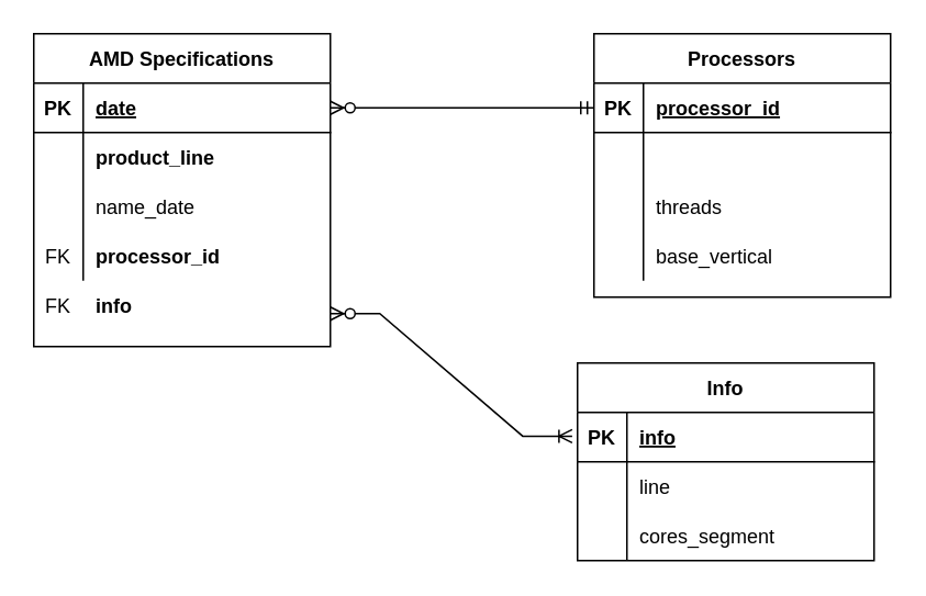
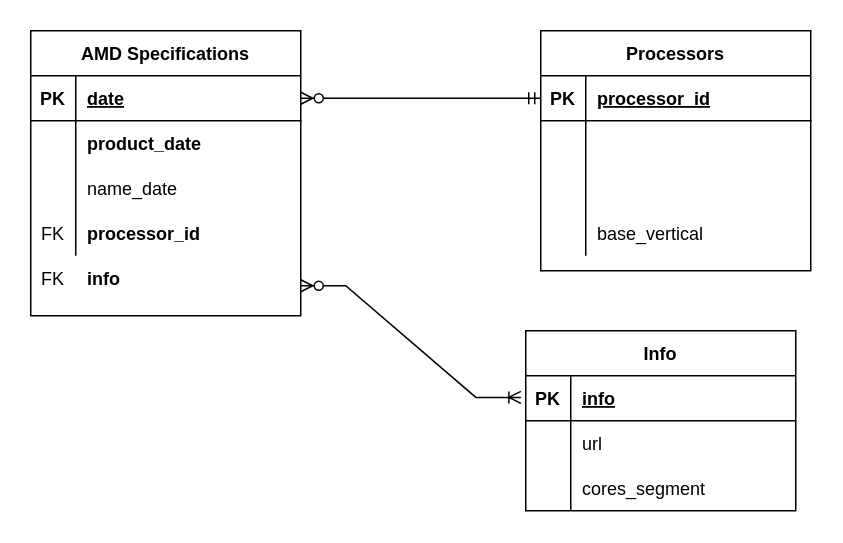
  <mxCell id="0" />
  <mxCell id="1" parent="0" />
  <mxCell id="2" value="Processors" style="shape=table;startSize=30;container=1;collapsible=1;childLayout=tableLayout;fixedRows=1;rowLines=0;fontStyle=1;align=center;resizeLast=1;" parent="1" vertex="1"><mxGeometry x="360" y="20" width="180" height="160" as="geometry" /></mxCell>
  <mxCell id="3" value="" style="shape=partialRectangle;collapsible=0;dropTarget=0;pointerEvents=0;fillColor=none;top=0;left=0;bottom=1;right=0;points=[[0,0.5],[1,0.5]];portConstraint=eastwest;" parent="2" vertex="1"><mxGeometry y="30" width="180" height="30" as="geometry" /></mxCell>
  <mxCell id="4" value="PK" style="shape=partialRectangle;connectable=0;fillColor=none;top=0;left=0;bottom=0;right=0;fontStyle=1;overflow=hidden;" parent="3" vertex="1"><mxGeometry width="30" height="30" as="geometry"><mxRectangle width="30" height="30" as="alternateBounds" /></mxGeometry></mxCell>
  <mxCell id="5" value="processor_id" style="shape=partialRectangle;connectable=0;fillColor=none;top=0;left=0;bottom=0;right=0;align=left;spacingLeft=6;fontStyle=5;overflow=hidden;" parent="3" vertex="1"><mxGeometry x="30" width="150" height="30" as="geometry"><mxRectangle width="150" height="30" as="alternateBounds" /></mxGeometry></mxCell>
  <mxCell id="6" value="" style="shape=partialRectangle;collapsible=0;dropTarget=0;pointerEvents=0;fillColor=none;top=0;left=0;bottom=0;right=0;points=[[0,0.5],[1,0.5]];portConstraint=eastwest;" parent="2" vertex="1"><mxGeometry y="60" width="180" height="30" as="geometry" /></mxCell>
  <mxCell id="7" value="" style="shape=partialRectangle;connectable=0;fillColor=none;top=0;left=0;bottom=0;right=0;editable=1;overflow=hidden;" parent="6" vertex="1"><mxGeometry width="30" height="30" as="geometry"><mxRectangle width="30" height="30" as="alternateBounds" /></mxGeometry></mxCell>
  <mxCell id="8" value="" style="shape=partialRectangle;collapsible=0;dropTarget=0;pointerEvents=0;fillColor=none;top=0;left=0;bottom=0;right=0;points=[[0,0.5],[1,0.5]];portConstraint=eastwest;" parent="2" vertex="1"><mxGeometry y="90" width="180" height="30" as="geometry" /></mxCell>
  <mxCell id="9" value="" style="shape=partialRectangle;connectable=0;fillColor=none;top=0;left=0;bottom=0;right=0;editable=1;overflow=hidden;" parent="8" vertex="1"><mxGeometry width="30" height="30" as="geometry"><mxRectangle width="30" height="30" as="alternateBounds" /></mxGeometry></mxCell>
- <mxCell id="10" value="threads" style="shape=partialRectangle;connectable=0;fillColor=none;top=0;left=0;bottom=0;right=0;align=left;spacingLeft=6;overflow=hidden;" parent="8" vertex="1"><mxGeometry x="30" width="150" height="30" as="geometry"><mxRectangle width="150" height="30" as="alternateBounds" /></mxGeometry></mxCell>
  <mxCell id="11" value="" style="shape=partialRectangle;collapsible=0;dropTarget=0;pointerEvents=0;fillColor=none;top=0;left=0;bottom=0;right=0;points=[[0,0.5],[1,0.5]];portConstraint=eastwest;" parent="2" vertex="1"><mxGeometry y="120" width="180" height="30" as="geometry" /></mxCell>
  <mxCell id="12" value="" style="shape=partialRectangle;connectable=0;fillColor=none;top=0;left=0;bottom=0;right=0;editable=1;overflow=hidden;" parent="11" vertex="1"><mxGeometry width="30" height="30" as="geometry"><mxRectangle width="30" height="30" as="alternateBounds" /></mxGeometry></mxCell>
  <mxCell id="13" value="base_vertical" style="shape=partialRectangle;connectable=0;fillColor=none;top=0;left=0;bottom=0;right=0;align=left;spacingLeft=6;overflow=hidden;" parent="11" vertex="1"><mxGeometry x="30" width="150" height="30" as="geometry"><mxRectangle width="150" height="30" as="alternateBounds" /></mxGeometry></mxCell>
  <mxCell id="14" value="AMD Specifications" style="shape=table;startSize=30;container=1;collapsible=1;childLayout=tableLayout;fixedRows=1;rowLines=0;fontStyle=1;align=center;resizeLast=1;" parent="1" vertex="1"><mxGeometry x="20" y="20" width="180" height="190" as="geometry" /></mxCell>
  <mxCell id="15" value="" style="shape=partialRectangle;collapsible=0;dropTarget=0;pointerEvents=0;fillColor=none;top=0;left=0;bottom=1;right=0;points=[[0,0.5],[1,0.5]];portConstraint=eastwest;" parent="14" vertex="1"><mxGeometry y="30" width="180" height="30" as="geometry" /></mxCell>
  <mxCell id="16" value="PK" style="shape=partialRectangle;connectable=0;fillColor=none;top=0;left=0;bottom=0;right=0;fontStyle=1;overflow=hidden;" parent="15" vertex="1"><mxGeometry width="30" height="30" as="geometry"><mxRectangle width="30" height="30" as="alternateBounds" /></mxGeometry></mxCell>
  <mxCell id="17" value="date" style="shape=partialRectangle;connectable=0;fillColor=none;top=0;left=0;bottom=0;right=0;align=left;spacingLeft=6;fontStyle=5;overflow=hidden;" parent="15" vertex="1"><mxGeometry x="30" width="150" height="30" as="geometry"><mxRectangle width="150" height="30" as="alternateBounds" /></mxGeometry></mxCell>
  <mxCell id="18" value="" style="shape=partialRectangle;collapsible=0;dropTarget=0;pointerEvents=0;fillColor=none;top=0;left=0;bottom=0;right=0;points=[[0,0.5],[1,0.5]];portConstraint=eastwest;" parent="14" vertex="1"><mxGeometry y="60" width="180" height="30" as="geometry" /></mxCell>
  <mxCell id="19" value="" style="shape=partialRectangle;connectable=0;fillColor=none;top=0;left=0;bottom=0;right=0;editable=1;overflow=hidden;" parent="18" vertex="1"><mxGeometry width="30" height="30" as="geometry"><mxRectangle width="30" height="30" as="alternateBounds" /></mxGeometry></mxCell>
- <mxCell id="20" value="product_line" style="shape=partialRectangle;connectable=0;fillColor=none;top=0;left=0;bottom=0;right=0;align=left;spacingLeft=6;overflow=hidden;fontStyle=1" parent="18" vertex="1"><mxGeometry x="30" width="150" height="30" as="geometry"><mxRectangle width="150" height="30" as="alternateBounds" /></mxGeometry></mxCell>
+ <mxCell id="20" value="product_date" style="shape=partialRectangle;connectable=0;fillColor=none;top=0;left=0;bottom=0;right=0;align=left;spacingLeft=6;overflow=hidden;fontStyle=1" parent="18" vertex="1"><mxGeometry x="30" width="150" height="30" as="geometry"><mxRectangle width="150" height="30" as="alternateBounds" /></mxGeometry></mxCell>
  <mxCell id="21" value="" style="shape=partialRectangle;collapsible=0;dropTarget=0;pointerEvents=0;fillColor=none;top=0;left=0;bottom=0;right=0;points=[[0,0.5],[1,0.5]];portConstraint=eastwest;" parent="14" vertex="1"><mxGeometry y="90" width="180" height="30" as="geometry" /></mxCell>
  <mxCell id="22" value="" style="shape=partialRectangle;connectable=0;fillColor=none;top=0;left=0;bottom=0;right=0;editable=1;overflow=hidden;" parent="21" vertex="1"><mxGeometry width="30" height="30" as="geometry"><mxRectangle width="30" height="30" as="alternateBounds" /></mxGeometry></mxCell>
  <mxCell id="23" value="name_date" style="shape=partialRectangle;connectable=0;fillColor=none;top=0;left=0;bottom=0;right=0;align=left;spacingLeft=6;overflow=hidden;fontStyle=0" parent="21" vertex="1"><mxGeometry x="30" width="150" height="30" as="geometry"><mxRectangle width="150" height="30" as="alternateBounds" /></mxGeometry></mxCell>
  <mxCell id="24" value="" style="shape=partialRectangle;collapsible=0;dropTarget=0;pointerEvents=0;fillColor=none;top=0;left=0;bottom=0;right=0;points=[[0,0.5],[1,0.5]];portConstraint=eastwest;" parent="14" vertex="1"><mxGeometry y="120" width="180" height="30" as="geometry" /></mxCell>
  <mxCell id="25" value="FK" style="shape=partialRectangle;connectable=0;fillColor=none;top=0;left=0;bottom=0;right=0;editable=1;overflow=hidden;" parent="24" vertex="1"><mxGeometry width="30" height="30" as="geometry"><mxRectangle width="30" height="30" as="alternateBounds" /></mxGeometry></mxCell>
  <mxCell id="26" value="processor_id" style="shape=partialRectangle;connectable=0;fillColor=none;top=0;left=0;bottom=0;right=0;align=left;spacingLeft=6;overflow=hidden;fontStyle=1" parent="24" vertex="1"><mxGeometry x="30" width="150" height="30" as="geometry"><mxRectangle width="150" height="30" as="alternateBounds" /></mxGeometry></mxCell>
  <mxCell id="27" value="Info" style="shape=table;startSize=30;container=1;collapsible=1;childLayout=tableLayout;fixedRows=1;rowLines=0;fontStyle=1;align=center;resizeLast=1;" parent="1" vertex="1"><mxGeometry x="350" y="220" width="180" height="120" as="geometry" /></mxCell>
  <mxCell id="28" value="" style="shape=partialRectangle;collapsible=0;dropTarget=0;pointerEvents=0;fillColor=none;top=0;left=0;bottom=1;right=0;points=[[0,0.5],[1,0.5]];portConstraint=eastwest;" parent="27" vertex="1"><mxGeometry y="30" width="180" height="30" as="geometry" /></mxCell>
  <mxCell id="29" value="PK" style="shape=partialRectangle;connectable=0;fillColor=none;top=0;left=0;bottom=0;right=0;fontStyle=1;overflow=hidden;" parent="28" vertex="1"><mxGeometry width="30" height="30" as="geometry"><mxRectangle width="30" height="30" as="alternateBounds" /></mxGeometry></mxCell>
  <mxCell id="30" value="info" style="shape=partialRectangle;connectable=0;fillColor=none;top=0;left=0;bottom=0;right=0;align=left;spacingLeft=6;fontStyle=5;overflow=hidden;" parent="28" vertex="1"><mxGeometry x="30" width="150" height="30" as="geometry"><mxRectangle width="150" height="30" as="alternateBounds" /></mxGeometry></mxCell>
  <mxCell id="31" value="" style="shape=partialRectangle;collapsible=0;dropTarget=0;pointerEvents=0;fillColor=none;top=0;left=0;bottom=0;right=0;points=[[0,0.5],[1,0.5]];portConstraint=eastwest;" parent="27" vertex="1"><mxGeometry y="60" width="180" height="30" as="geometry" /></mxCell>
  <mxCell id="32" value="" style="shape=partialRectangle;connectable=0;fillColor=none;top=0;left=0;bottom=0;right=0;editable=1;overflow=hidden;" parent="31" vertex="1"><mxGeometry width="30" height="30" as="geometry"><mxRectangle width="30" height="30" as="alternateBounds" /></mxGeometry></mxCell>
- <mxCell id="33" value="line" style="shape=partialRectangle;connectable=0;fillColor=none;top=0;left=0;bottom=0;right=0;align=left;spacingLeft=6;overflow=hidden;" parent="31" vertex="1"><mxGeometry x="30" width="150" height="30" as="geometry"><mxRectangle width="150" height="30" as="alternateBounds" /></mxGeometry></mxCell>
+ <mxCell id="33" value="url" style="shape=partialRectangle;connectable=0;fillColor=none;top=0;left=0;bottom=0;right=0;align=left;spacingLeft=6;overflow=hidden;" parent="31" vertex="1"><mxGeometry x="30" width="150" height="30" as="geometry"><mxRectangle width="150" height="30" as="alternateBounds" /></mxGeometry></mxCell>
  <mxCell id="34" value="" style="shape=partialRectangle;collapsible=0;dropTarget=0;pointerEvents=0;fillColor=none;top=0;left=0;bottom=0;right=0;points=[[0,0.5],[1,0.5]];portConstraint=eastwest;" parent="27" vertex="1"><mxGeometry y="90" width="180" height="30" as="geometry" /></mxCell>
  <mxCell id="35" value="" style="shape=partialRectangle;connectable=0;fillColor=none;top=0;left=0;bottom=0;right=0;editable=1;overflow=hidden;" parent="34" vertex="1"><mxGeometry width="30" height="30" as="geometry"><mxRectangle width="30" height="30" as="alternateBounds" /></mxGeometry></mxCell>
  <mxCell id="36" value="cores_segment" style="shape=partialRectangle;connectable=0;fillColor=none;top=0;left=0;bottom=0;right=0;align=left;spacingLeft=6;overflow=hidden;" parent="34" vertex="1"><mxGeometry x="30" width="150" height="30" as="geometry"><mxRectangle width="150" height="30" as="alternateBounds" /></mxGeometry></mxCell>
  <mxCell id="37" value="info" style="shape=partialRectangle;connectable=0;fillColor=none;top=0;left=0;bottom=0;right=0;align=left;spacingLeft=6;overflow=hidden;fontStyle=1" parent="1" vertex="1"><mxGeometry x="50" y="170" width="150" height="30" as="geometry"><mxRectangle width="150" height="30" as="alternateBounds" /></mxGeometry></mxCell>
  <mxCell id="38" value="FK" style="shape=partialRectangle;connectable=0;fillColor=none;top=0;left=0;bottom=0;right=0;editable=1;overflow=hidden;" parent="1" vertex="1"><mxGeometry x="20" y="170" width="30" height="30" as="geometry"><mxRectangle width="30" height="30" as="alternateBounds" /></mxGeometry></mxCell>
  <mxCell id="39" value="" style="edgeStyle=entityRelationEdgeStyle;fontSize=12;html=1;endArrow=ERzeroToMany;startArrow=ERmandOne;rounded=0;exitX=0;exitY=0.5;exitDx=0;exitDy=0;" parent="1" source="3" target="15" edge="1"><mxGeometry width="100" height="100" relative="1" as="geometry"><mxPoint x="290" y="380" as="sourcePoint" /><mxPoint x="240" y="140" as="targetPoint" /></mxGeometry></mxCell>
  <mxCell id="40" value="" style="edgeStyle=entityRelationEdgeStyle;fontSize=12;html=1;endArrow=ERoneToMany;startArrow=ERzeroToMany;rounded=0;entryX=-0.018;entryY=0.481;entryDx=0;entryDy=0;entryPerimeter=0;" parent="1" target="28" edge="1"><mxGeometry width="100" height="100" relative="1" as="geometry"><mxPoint x="200" y="190" as="sourcePoint" /><mxPoint x="320" y="150" as="targetPoint" /></mxGeometry></mxCell>
